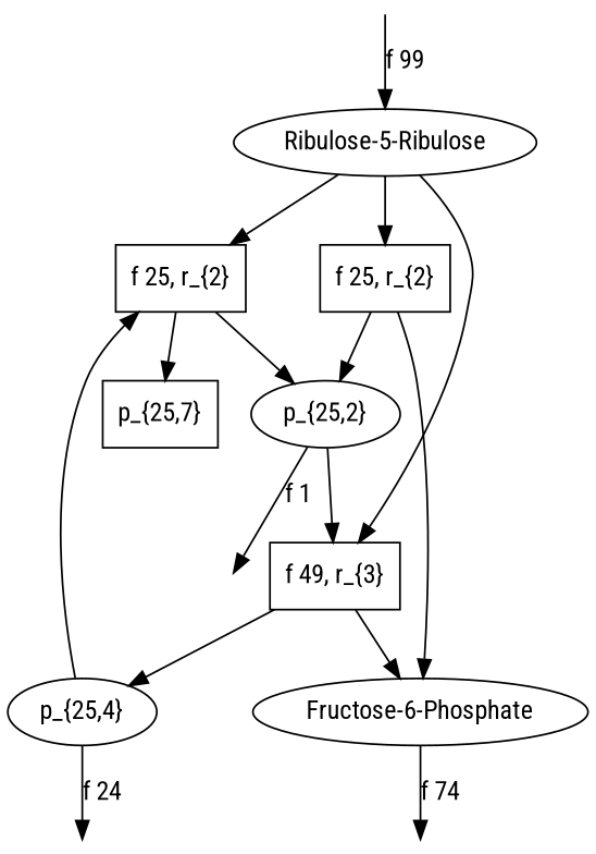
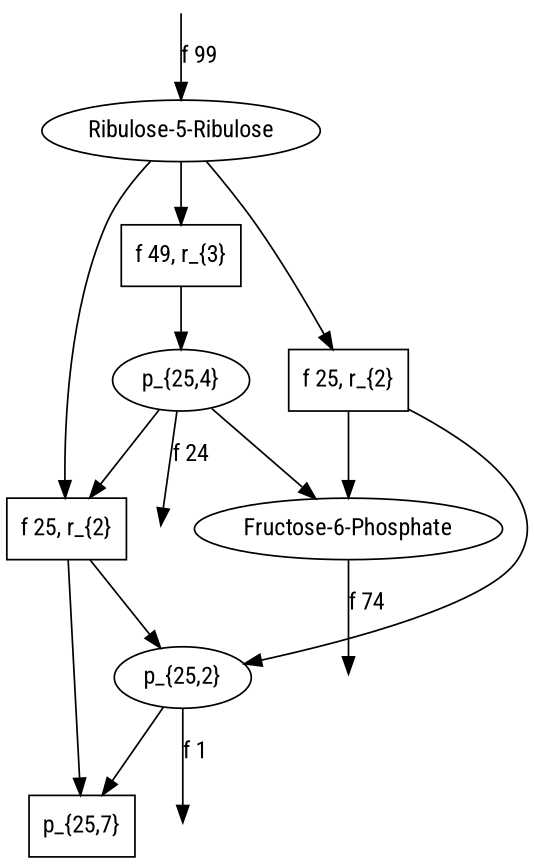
  digraph {
    fontname="Roboto Condensed"
    node [fontname="Roboto Condensed" shape=ellipse]
    edge [fontname="Roboto Condensed"]
    n1 [label="Ribulose-5-Ribulose"]
    n2 [label="f 25, r_{2}" shape=box]
    n3 [label="f 49, r_{3}" shape=box]
    n4 [label="f 25, r_{2}" shape=box]
    n5 [label="p_{25,2}"]
    n6 [label="p_{25,7}" shape=box]
    n7 [label="p_{25,4}"]
    n8 [label="Fructose-6-Phosphate"]
    "5-0-IOFlow" [shape=point style=invis]
    "8-0-IOFlow" [shape=point style=invis]
    "24-0-IOFlow" [shape=point style=invis]
    "0-0-IOFlow" [shape=point style=invis]
    n1 -> n2
    n1 -> n3
    n1 -> n4
    n2 -> n5
    n2 -> n6
    n3 -> n7
-   n3 -> n8
+   n7 -> n8
    n4 -> n5
    n4 -> n8
-   n5 -> n3
+   n5 -> n6
    n5 -> "5-0-IOFlow" [label="f 1"]
    n7 -> n2
    n7 -> "8-0-IOFlow" [label="f 24"]
    n8 -> "24-0-IOFlow" [label="f 74"]
    "0-0-IOFlow" -> n1 [label="f 99"]
  }
